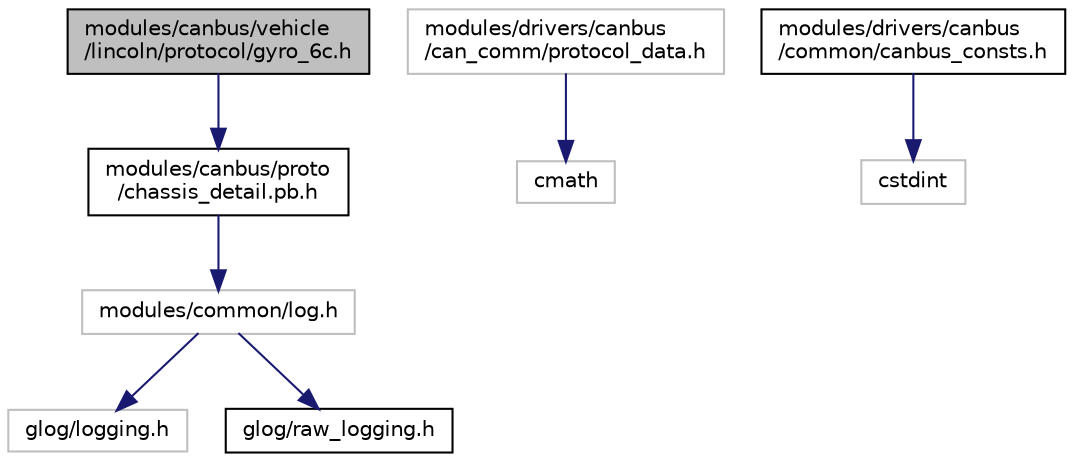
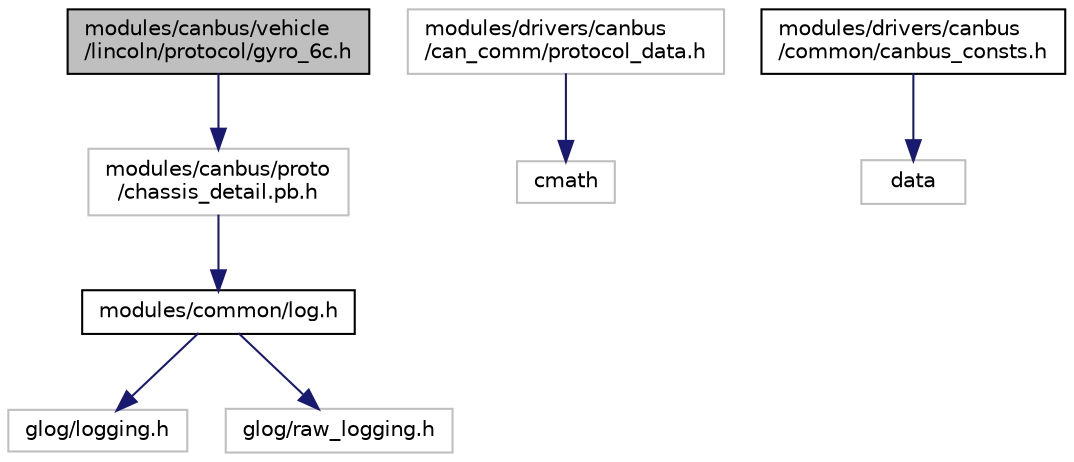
  digraph {
    node [color=grey75 fillcolor=white fontname=Helvetica fontsize=10 shape=record style=filled]
    edge [color=midnightblue fontname=Helvetica fontsize=10 labelfontname=Helvetica labelfontsize=10 style=solid]
    n1 [color=black fillcolor=grey75 fontcolor=black height=0.2 label="modules/canbus/vehicle\l/lincoln/protocol/gyro_6c.h" width=0.4]
-   n2 [color=black height=0.2 label="modules/canbus/proto\l/chassis_detail.pb.h" width=0.4]
+   n2 [height=0.2 label="modules/canbus/proto\l/chassis_detail.pb.h" width=0.4]
    n3 [height=0.2 label="modules/drivers/canbus\l/can_comm/protocol_data.h" width=0.4]
    n4 [height=0.2 label=cmath width=0.4]
-   n5 [height=0.2 label="modules/common/log.h" width=0.4]
+   n5 [color=black height=0.2 label="modules/common/log.h" width=0.4]
    n6 [height=0.2 label="glog/logging.h" width=0.4]
-   n7 [color=black height=0.2 label="glog/raw_logging.h" width=0.4]
+   n7 [height=0.2 label="glog/raw_logging.h" width=0.4]
    n8 [color=black height=0.2 label="modules/drivers/canbus\l/common/canbus_consts.h" width=0.4]
-   n9 [height=0.2 label=cstdint width=0.4]
+   n9 [height=0.2 label=data width=0.4]
    n1 -> n2
    n2 -> n5
    n3 -> n4
    n5 -> n6
    n5 -> n7
    n8 -> n9
  }
